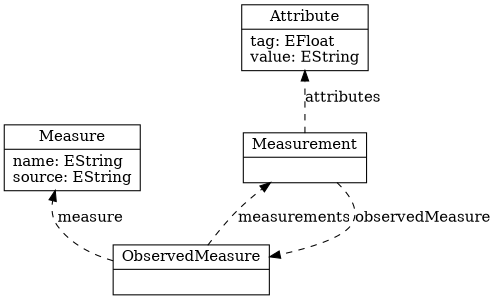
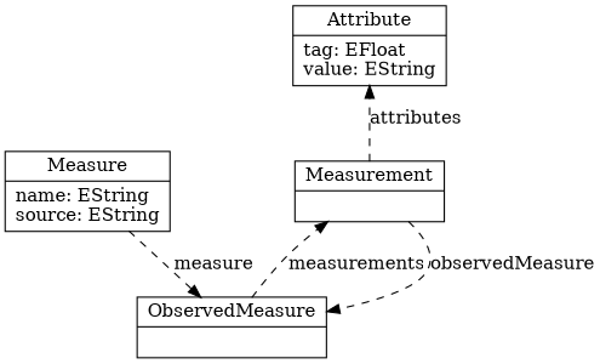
  digraph {
    rankdir=BT
    node [shape=record]
    edge [style=dashed]
    n1 [label="{ObservedMeasure|}"]
    n2 [label="{Measure|name: EString\lsource: EString\l}"]
    n3 [label="{Measurement|}"]
    n4 [label="{Attribute|tag: EFloat\lvalue: EString\l}"]
-   n1 -> n2 [label=measure]
+   n2 -> n1 [label=measure]
    n1 -> n3 [label=measurements]
    n3 -> n1 [label=observedMeasure]
    n3 -> n4 [label=attributes]
  }
